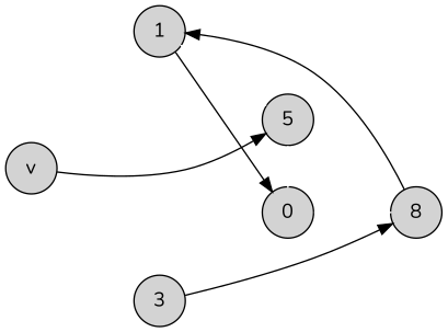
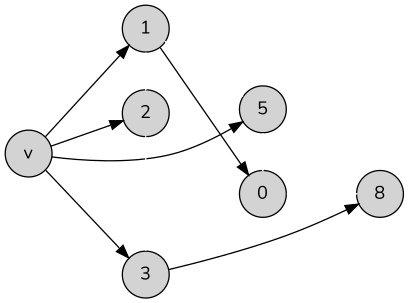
  digraph {
    fontname=Nunito
    nodesep=0.4
    rankdir=LR
    ranksep=0.75
    node [fillcolor=lightgrey fontname=Nunito shape=circle style=filled]
    edge [arrowhead=normal fontname=Nunito]
    n1 [label=v]
    1
+   2
    3
    n5 [label=0]
    5
    n7 [label=8]
    subgraph sub_1 {
      rank=min
      n1
    }
    subgraph sub_2 {
      rank=same
      1
+     2
      3
    }
    subgraph sub_3 {
      rank=same
      n5
      5
    }
    subgraph sub_4 {
      rank=sink
      n7
    }
-   n7 -> 1
+   n1 -> 1
+   n1 -> 2
+   n1 -> 3
    n1 -> 5
+   1 -> 2 [color=white]
    1 -> n5
+   2 -> 3 [color=white dir=back]
    3 -> n7
    n5 -> n7 [color=white]
    5 -> 1 [color=white]
    5 -> n5 [color=white]
  }
